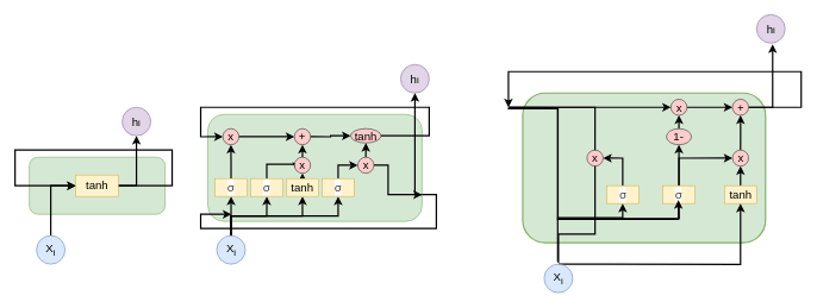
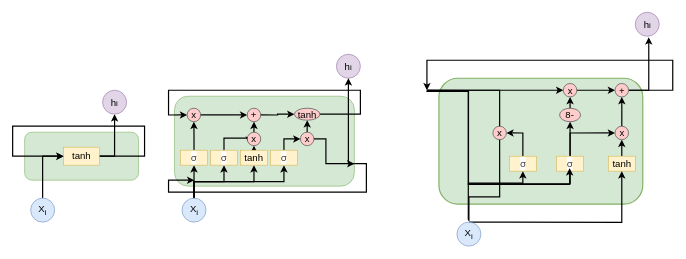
  <mxCell id="0" />
  <mxCell id="1" parent="0" />
  <mxCell id="2" value="" style="rounded=1;whiteSpace=wrap;html=1;fillColor=#d5e8d4;strokeColor=#82b366;" parent="1" vertex="1"><mxGeometry x="40" y="220" width="190" height="80" as="geometry" /></mxCell>
  <mxCell id="3" style="edgeStyle=orthogonalEdgeStyle;rounded=0;orthogonalLoop=1;jettySize=auto;html=1;exitX=0.5;exitY=0;exitDx=0;exitDy=0;entryX=0;entryY=0.5;entryDx=0;entryDy=0;strokeWidth=2;" parent="1" source="4" target="6" edge="1"><mxGeometry relative="1" as="geometry" /></mxCell>
  <mxCell id="4" value="&lt;font style=&quot;font-size: 16px&quot;&gt;X&lt;sub&gt;i&lt;/sub&gt;&lt;/font&gt;" style="ellipse;whiteSpace=wrap;html=1;aspect=fixed;fillColor=#dae8fc;strokeColor=#6c8ebf;" parent="1" vertex="1"><mxGeometry x="50" y="330" width="40" height="40" as="geometry" /></mxCell>
  <mxCell id="5" style="edgeStyle=orthogonalEdgeStyle;rounded=0;orthogonalLoop=1;jettySize=auto;html=1;exitX=1;exitY=0.5;exitDx=0;exitDy=0;entryX=0.5;entryY=1;entryDx=0;entryDy=0;strokeWidth=2;" parent="1" source="6" target="7" edge="1"><mxGeometry relative="1" as="geometry" /></mxCell>
  <mxCell id="6" value="&lt;font style=&quot;font-size: 16px&quot;&gt;tanh&lt;/font&gt;" style="rounded=0;whiteSpace=wrap;html=1;fillColor=#fff2cc;strokeColor=#d6b656;" parent="1" vertex="1"><mxGeometry x="105" y="245" width="60" height="30" as="geometry" /></mxCell>
  <mxCell id="7" value="&lt;font&gt;&lt;sub&gt;&lt;span style=&quot;font-size: 16px&quot;&gt;h&lt;/span&gt;&lt;span style=&quot;font-size: 13.333px&quot;&gt;i&lt;/span&gt;&lt;/sub&gt;&lt;/font&gt;" style="ellipse;whiteSpace=wrap;html=1;aspect=fixed;fillColor=#e1d5e7;strokeColor=#9673a6;" parent="1" vertex="1"><mxGeometry x="170" y="150" width="40" height="40" as="geometry" /></mxCell>
  <mxCell id="8" style="edgeStyle=orthogonalEdgeStyle;rounded=0;orthogonalLoop=1;jettySize=auto;html=1;entryX=0;entryY=0.5;entryDx=0;entryDy=0;exitX=1;exitY=0.5;exitDx=0;exitDy=0;strokeWidth=2;" parent="1" source="6" target="6" edge="1"><mxGeometry relative="1" as="geometry"><mxPoint x="200" y="110" as="sourcePoint" /><Array as="points"><mxPoint x="240" y="260" /><mxPoint x="240" y="210" /><mxPoint x="20" y="210" /><mxPoint x="20" y="260" /></Array></mxGeometry></mxCell>
  <mxCell id="9" value="" style="rounded=1;whiteSpace=wrap;html=1;fillColor=#d5e8d4;strokeColor=#82b366;" parent="1" vertex="1"><mxGeometry x="290" y="160" width="300" height="150" as="geometry" /></mxCell>
  <mxCell id="10" style="edgeStyle=orthogonalEdgeStyle;rounded=0;orthogonalLoop=1;jettySize=auto;html=1;exitX=0.5;exitY=0;exitDx=0;exitDy=0;entryX=0.5;entryY=1;entryDx=0;entryDy=0;strokeWidth=2;" parent="1" source="14" target="19" edge="1"><mxGeometry relative="1" as="geometry" /></mxCell>
  <mxCell id="11" style="edgeStyle=orthogonalEdgeStyle;rounded=0;orthogonalLoop=1;jettySize=auto;html=1;exitX=0.5;exitY=0;exitDx=0;exitDy=0;entryX=0.5;entryY=1;entryDx=0;entryDy=0;strokeWidth=2;" parent="1" source="14" target="16" edge="1"><mxGeometry relative="1" as="geometry" /></mxCell>
  <mxCell id="12" style="edgeStyle=orthogonalEdgeStyle;rounded=0;orthogonalLoop=1;jettySize=auto;html=1;exitX=0.5;exitY=0;exitDx=0;exitDy=0;entryX=0.5;entryY=1;entryDx=0;entryDy=0;strokeWidth=2;" parent="1" source="14" target="21" edge="1"><mxGeometry relative="1" as="geometry" /></mxCell>
  <mxCell id="13" style="edgeStyle=orthogonalEdgeStyle;rounded=0;orthogonalLoop=1;jettySize=auto;html=1;exitX=0.5;exitY=0;exitDx=0;exitDy=0;entryX=0.5;entryY=1;entryDx=0;entryDy=0;strokeWidth=2;" parent="1" source="14" target="23" edge="1"><mxGeometry relative="1" as="geometry" /></mxCell>
  <mxCell id="14" value="&lt;font style=&quot;font-size: 16px&quot;&gt;X&lt;sub&gt;i&lt;/sub&gt;&lt;/font&gt;" style="ellipse;whiteSpace=wrap;html=1;aspect=fixed;fillColor=#dae8fc;strokeColor=#6c8ebf;" parent="1" vertex="1"><mxGeometry x="302.5" y="330" width="40" height="40" as="geometry" /></mxCell>
  <mxCell id="15" style="edgeStyle=orthogonalEdgeStyle;rounded=0;orthogonalLoop=1;jettySize=auto;html=1;exitX=0.5;exitY=0;exitDx=0;exitDy=0;entryX=0;entryY=1;entryDx=0;entryDy=0;strokeWidth=2;" parent="1" source="16" target="27" edge="1"><mxGeometry relative="1" as="geometry" /></mxCell>
  <mxCell id="16" value="&lt;span style=&quot;color: rgb(51 , 51 , 51) ; font-family: &amp;#34;open sans&amp;#34; , &amp;#34;clear sans&amp;#34; , &amp;#34;helvetica neue&amp;#34; , &amp;#34;helvetica&amp;#34; , &amp;#34;arial&amp;#34; , sans-serif ; font-size: 16px ; white-space: pre-wrap ; background-color: rgb(255 , 255 , 255)&quot;&gt;σ&lt;/span&gt;" style="rounded=0;whiteSpace=wrap;html=1;fillColor=#fff2cc;strokeColor=#d6b656;" parent="1" vertex="1"><mxGeometry x="350" y="250" width="45" height="25" as="geometry" /></mxCell>
  <mxCell id="17" value="&lt;font&gt;&lt;sub&gt;&lt;span style=&quot;font-size: 16px&quot;&gt;h&lt;/span&gt;&lt;span style=&quot;font-size: 13.333px&quot;&gt;i&lt;/span&gt;&lt;/sub&gt;&lt;/font&gt;" style="ellipse;whiteSpace=wrap;html=1;aspect=fixed;fillColor=#e1d5e7;strokeColor=#9673a6;" parent="1" vertex="1"><mxGeometry x="560" y="90" width="40" height="40" as="geometry" /></mxCell>
  <mxCell id="18" style="edgeStyle=orthogonalEdgeStyle;rounded=0;orthogonalLoop=1;jettySize=auto;html=1;exitX=0.5;exitY=0;exitDx=0;exitDy=0;entryX=0.5;entryY=1;entryDx=0;entryDy=0;strokeWidth=2;" parent="1" source="19" target="25" edge="1"><mxGeometry relative="1" as="geometry" /></mxCell>
  <mxCell id="19" value="&lt;span style=&quot;color: rgb(51 , 51 , 51) ; font-family: &amp;#34;open sans&amp;#34; , &amp;#34;clear sans&amp;#34; , &amp;#34;helvetica neue&amp;#34; , &amp;#34;helvetica&amp;#34; , &amp;#34;arial&amp;#34; , sans-serif ; font-size: 16px ; white-space: pre-wrap ; background-color: rgb(255 , 255 , 255)&quot;&gt;σ&lt;/span&gt;" style="rounded=0;whiteSpace=wrap;html=1;fillColor=#fff2cc;strokeColor=#d6b656;" parent="1" vertex="1"><mxGeometry x="300" y="250" width="45" height="25" as="geometry" /></mxCell>
  <mxCell id="20" style="edgeStyle=orthogonalEdgeStyle;rounded=0;orthogonalLoop=1;jettySize=auto;html=1;exitX=0.5;exitY=0;exitDx=0;exitDy=0;entryX=0.5;entryY=1;entryDx=0;entryDy=0;strokeWidth=2;" parent="1" source="21" target="27" edge="1"><mxGeometry relative="1" as="geometry" /></mxCell>
  <mxCell id="21" value="&lt;font style=&quot;font-size: 16px&quot;&gt;tanh&lt;/font&gt;" style="rounded=0;whiteSpace=wrap;html=1;fillColor=#fff2cc;strokeColor=#d6b656;" parent="1" vertex="1"><mxGeometry x="400" y="250" width="45" height="25" as="geometry" /></mxCell>
  <mxCell id="22" style="edgeStyle=orthogonalEdgeStyle;rounded=0;orthogonalLoop=1;jettySize=auto;html=1;exitX=0.5;exitY=0;exitDx=0;exitDy=0;entryX=0;entryY=0.5;entryDx=0;entryDy=0;strokeWidth=2;" parent="1" source="23" target="32" edge="1"><mxGeometry relative="1" as="geometry"><Array as="points"><mxPoint x="473" y="231" /></Array></mxGeometry></mxCell>
  <mxCell id="23" value="&lt;span style=&quot;color: rgb(51 , 51 , 51) ; font-family: &amp;#34;open sans&amp;#34; , &amp;#34;clear sans&amp;#34; , &amp;#34;helvetica neue&amp;#34; , &amp;#34;helvetica&amp;#34; , &amp;#34;arial&amp;#34; , sans-serif ; font-size: 16px ; white-space: pre-wrap ; background-color: rgb(255 , 255 , 255)&quot;&gt;σ&lt;/span&gt;" style="rounded=0;whiteSpace=wrap;html=1;fillColor=#fff2cc;strokeColor=#d6b656;" parent="1" vertex="1"><mxGeometry x="450" y="250" width="45" height="25" as="geometry" /></mxCell>
  <mxCell id="24" style="edgeStyle=orthogonalEdgeStyle;rounded=0;orthogonalLoop=1;jettySize=auto;html=1;exitX=1;exitY=0.5;exitDx=0;exitDy=0;entryX=0;entryY=0.5;entryDx=0;entryDy=0;strokeWidth=2;" parent="1" source="25" target="29" edge="1"><mxGeometry relative="1" as="geometry" /></mxCell>
  <mxCell id="25" value="&lt;span style=&quot;font-size: 16px&quot;&gt;x&lt;/span&gt;" style="ellipse;whiteSpace=wrap;html=1;aspect=fixed;fillColor=#ffcccc;strokeColor=#36393d;" parent="1" vertex="1"><mxGeometry x="311" y="180" width="22.5" height="22.5" as="geometry" /></mxCell>
  <mxCell id="26" style="edgeStyle=orthogonalEdgeStyle;rounded=0;orthogonalLoop=1;jettySize=auto;html=1;exitX=0.5;exitY=0;exitDx=0;exitDy=0;entryX=0.5;entryY=1;entryDx=0;entryDy=0;strokeWidth=2;" parent="1" source="27" target="29" edge="1"><mxGeometry relative="1" as="geometry" /></mxCell>
  <mxCell id="27" value="&lt;span style=&quot;font-size: 16px&quot;&gt;x&lt;/span&gt;" style="ellipse;whiteSpace=wrap;html=1;aspect=fixed;fillColor=#ffcccc;strokeColor=#36393d;" parent="1" vertex="1"><mxGeometry x="411.25" y="220" width="22.5" height="22.5" as="geometry" /></mxCell>
  <mxCell id="28" style="edgeStyle=orthogonalEdgeStyle;rounded=0;orthogonalLoop=1;jettySize=auto;html=1;exitX=1;exitY=0.5;exitDx=0;exitDy=0;entryX=0;entryY=0.5;entryDx=0;entryDy=0;strokeWidth=2;" parent="1" source="29" target="34" edge="1"><mxGeometry relative="1" as="geometry" /></mxCell>
  <mxCell id="29" value="&lt;span style=&quot;font-size: 16px&quot;&gt;+&lt;/span&gt;" style="ellipse;whiteSpace=wrap;html=1;aspect=fixed;fillColor=#ffcccc;strokeColor=#36393d;" parent="1" vertex="1"><mxGeometry x="411.25" y="180" width="22.5" height="22.5" as="geometry" /></mxCell>
  <mxCell id="30" style="edgeStyle=orthogonalEdgeStyle;rounded=0;orthogonalLoop=1;jettySize=auto;html=1;exitX=0.5;exitY=0;exitDx=0;exitDy=0;strokeWidth=2;" parent="1" source="32" target="34" edge="1"><mxGeometry relative="1" as="geometry" /></mxCell>
  <mxCell id="31" style="edgeStyle=orthogonalEdgeStyle;rounded=0;orthogonalLoop=1;jettySize=auto;html=1;exitX=1;exitY=0.5;exitDx=0;exitDy=0;entryX=1;entryY=0.75;entryDx=0;entryDy=0;strokeWidth=2;" parent="1" source="32" target="9" edge="1"><mxGeometry relative="1" as="geometry" /></mxCell>
  <mxCell id="32" value="&lt;span style=&quot;font-size: 16px&quot;&gt;x&lt;/span&gt;" style="ellipse;whiteSpace=wrap;html=1;aspect=fixed;fillColor=#ffcccc;strokeColor=#36393d;" parent="1" vertex="1"><mxGeometry x="500" y="220" width="22.5" height="22.5" as="geometry" /></mxCell>
  <mxCell id="33" style="edgeStyle=orthogonalEdgeStyle;rounded=0;orthogonalLoop=1;jettySize=auto;html=1;exitX=1;exitY=0.5;exitDx=0;exitDy=0;entryX=0;entryY=0.5;entryDx=0;entryDy=0;strokeWidth=2;" parent="1" source="34" target="25" edge="1"><mxGeometry relative="1" as="geometry"><Array as="points"><mxPoint x="600" y="190" /><mxPoint x="600" y="150" /><mxPoint x="280" y="150" /><mxPoint x="280" y="191" /></Array></mxGeometry></mxCell>
  <mxCell id="34" value="&lt;font style=&quot;font-size: 16px&quot;&gt;tanh&lt;/font&gt;" style="ellipse;whiteSpace=wrap;html=1;fillColor=#ffcccc;strokeColor=#36393d;" parent="1" vertex="1"><mxGeometry x="490" y="180" width="42.5" height="20" as="geometry" /></mxCell>
  <mxCell id="35" style="edgeStyle=orthogonalEdgeStyle;rounded=0;orthogonalLoop=1;jettySize=auto;html=1;exitX=1;exitY=0.75;exitDx=0;exitDy=0;entryX=0.5;entryY=1;entryDx=0;entryDy=0;strokeWidth=2;" parent="1" source="9" target="17" edge="1"><mxGeometry relative="1" as="geometry"><Array as="points"><mxPoint x="580" y="273" /><mxPoint x="580" y="140" /></Array></mxGeometry></mxCell>
  <mxCell id="36" style="edgeStyle=orthogonalEdgeStyle;rounded=0;orthogonalLoop=1;jettySize=auto;html=1;exitX=1;exitY=0.75;exitDx=0;exitDy=0;strokeWidth=2;" parent="1" source="9" edge="1"><mxGeometry relative="1" as="geometry"><Array as="points"><mxPoint x="610" y="273" /><mxPoint x="610" y="320" /><mxPoint x="280" y="320" /><mxPoint x="280" y="300" /><mxPoint x="300" y="300" /></Array><mxPoint x="323" y="300" as="targetPoint" /></mxGeometry></mxCell>
  <mxCell id="37" value="" style="rounded=1;whiteSpace=wrap;html=1;fillColor=#d5e8d4;strokeColor=#82b366;strokeWidth=2;" vertex="1" parent="1"><mxGeometry x="731" y="130" width="340" height="210" as="geometry" /></mxCell>
  <mxCell id="38" value="" style="edgeStyle=orthogonalEdgeStyle;rounded=0;orthogonalLoop=1;jettySize=auto;html=1;strokeWidth=2;" edge="1" parent="1" source="39" target="42"><mxGeometry relative="1" as="geometry" /></mxCell>
  <mxCell id="39" value="&lt;span style=&quot;font-size: 16px&quot;&gt;x&lt;/span&gt;" style="ellipse;whiteSpace=wrap;html=1;aspect=fixed;fillColor=#ffcccc;strokeColor=#36393d;strokeWidth=1;" vertex="1" parent="1"><mxGeometry x="938.5" y="138.75" width="22.5" height="22.5" as="geometry" /></mxCell>
  <mxCell id="40" style="edgeStyle=orthogonalEdgeStyle;rounded=0;orthogonalLoop=1;jettySize=auto;html=1;exitX=1;exitY=0.5;exitDx=0;exitDy=0;strokeWidth=2;entryX=1;entryY=0.5;entryDx=0;entryDy=0;" edge="1" parent="1" source="42"><mxGeometry relative="1" as="geometry"><mxPoint x="711" y="150" as="targetPoint" /><Array as="points"><mxPoint x="1121" y="150" /><mxPoint x="1121" y="100" /><mxPoint x="711" y="100" /></Array></mxGeometry></mxCell>
  <mxCell id="41" style="edgeStyle=orthogonalEdgeStyle;rounded=0;orthogonalLoop=1;jettySize=auto;html=1;exitX=1;exitY=0.5;exitDx=0;exitDy=0;strokeWidth=2;entryX=0.563;entryY=1.043;entryDx=0;entryDy=0;entryPerimeter=0;" edge="1" parent="1" source="42" target="63"><mxGeometry relative="1" as="geometry"><mxPoint x="1081" y="110" as="targetPoint" /><Array as="points"><mxPoint x="1081" y="150" /></Array></mxGeometry></mxCell>
  <mxCell id="42" value="&lt;span style=&quot;font-size: 16px&quot;&gt;+&lt;/span&gt;" style="ellipse;whiteSpace=wrap;html=1;aspect=fixed;fillColor=#ffcccc;strokeColor=#36393d;strokeWidth=1;" vertex="1" parent="1"><mxGeometry x="1024.75" y="138.75" width="22.5" height="22.5" as="geometry" /></mxCell>
  <mxCell id="43" value="&lt;span style=&quot;font-size: 16px&quot;&gt;x&lt;/span&gt;" style="ellipse;whiteSpace=wrap;html=1;aspect=fixed;fillColor=#ffcccc;strokeColor=#36393d;strokeWidth=1;" vertex="1" parent="1"><mxGeometry x="821" y="210" width="22.5" height="22.5" as="geometry" /></mxCell>
  <mxCell id="44" style="edgeStyle=orthogonalEdgeStyle;rounded=0;orthogonalLoop=1;jettySize=auto;html=1;exitX=0.5;exitY=0;exitDx=0;exitDy=0;entryX=0.5;entryY=1;entryDx=0;entryDy=0;strokeWidth=2;" edge="1" parent="1" source="45" target="39"><mxGeometry relative="1" as="geometry" /></mxCell>
- <mxCell id="45" value="&lt;span style=&quot;font-size: 16px&quot;&gt;1-&lt;/span&gt;" style="ellipse;whiteSpace=wrap;html=1;fillColor=#ffcccc;strokeColor=#36393d;strokeWidth=1;" vertex="1" parent="1"><mxGeometry x="932.25" y="180" width="35" height="22.5" as="geometry" /></mxCell>
+ <mxCell id="45" value="&lt;span style=&quot;font-size: 16px&quot;&gt;8-&lt;/span&gt;" style="ellipse;whiteSpace=wrap;html=1;fillColor=#ffcccc;strokeColor=#36393d;strokeWidth=1;" vertex="1" parent="1"><mxGeometry x="932.25" y="180" width="35" height="22.5" as="geometry" /></mxCell>
  <mxCell id="46" style="edgeStyle=orthogonalEdgeStyle;rounded=0;orthogonalLoop=1;jettySize=auto;html=1;exitX=0.5;exitY=0;exitDx=0;exitDy=0;entryX=1;entryY=0.5;entryDx=0;entryDy=0;strokeWidth=2;" edge="1" parent="1" source="47" target="43"><mxGeometry relative="1" as="geometry" /></mxCell>
  <mxCell id="47" value="&lt;span style=&quot;color: rgb(51 , 51 , 51) ; font-family: &amp;#34;open sans&amp;#34; , &amp;#34;clear sans&amp;#34; , &amp;#34;helvetica neue&amp;#34; , &amp;#34;helvetica&amp;#34; , &amp;#34;arial&amp;#34; , sans-serif ; font-size: 16px ; white-space: pre-wrap ; background-color: rgb(255 , 255 , 255)&quot;&gt;σ&lt;/span&gt;" style="rounded=0;whiteSpace=wrap;html=1;fillColor=#fff2cc;strokeColor=#d6b656;strokeWidth=1;" vertex="1" parent="1"><mxGeometry x="848.5" y="260" width="45" height="25" as="geometry" /></mxCell>
  <mxCell id="48" style="edgeStyle=orthogonalEdgeStyle;rounded=0;orthogonalLoop=1;jettySize=auto;html=1;exitX=0.5;exitY=0;exitDx=0;exitDy=0;entryX=0.5;entryY=1;entryDx=0;entryDy=0;strokeWidth=2;" edge="1" parent="1" source="50" target="45"><mxGeometry relative="1" as="geometry" /></mxCell>
  <mxCell id="49" style="edgeStyle=orthogonalEdgeStyle;rounded=0;orthogonalLoop=1;jettySize=auto;html=1;exitX=0.5;exitY=0;exitDx=0;exitDy=0;entryX=0;entryY=0.5;entryDx=0;entryDy=0;strokeWidth=2;" edge="1" parent="1" source="50" target="54"><mxGeometry relative="1" as="geometry"><Array as="points"><mxPoint x="950" y="221" /></Array></mxGeometry></mxCell>
  <mxCell id="50" value="&lt;span style=&quot;color: rgb(51 , 51 , 51) ; font-family: &amp;#34;open sans&amp;#34; , &amp;#34;clear sans&amp;#34; , &amp;#34;helvetica neue&amp;#34; , &amp;#34;helvetica&amp;#34; , &amp;#34;arial&amp;#34; , sans-serif ; font-size: 16px ; white-space: pre-wrap ; background-color: rgb(255 , 255 , 255)&quot;&gt;σ&lt;/span&gt;" style="rounded=0;whiteSpace=wrap;html=1;fillColor=#fff2cc;strokeColor=#d6b656;strokeWidth=1;" vertex="1" parent="1"><mxGeometry x="927.25" y="260" width="45" height="25" as="geometry" /></mxCell>
  <mxCell id="51" style="edgeStyle=orthogonalEdgeStyle;rounded=0;orthogonalLoop=1;jettySize=auto;html=1;exitX=0.5;exitY=0;exitDx=0;exitDy=0;entryX=0.5;entryY=1;entryDx=0;entryDy=0;strokeWidth=2;" edge="1" parent="1" source="52" target="54"><mxGeometry relative="1" as="geometry" /></mxCell>
  <mxCell id="52" value="&lt;font style=&quot;font-size: 16px&quot;&gt;tanh&lt;/font&gt;" style="rounded=0;whiteSpace=wrap;html=1;fillColor=#fff2cc;strokeColor=#d6b656;strokeWidth=1;" vertex="1" parent="1"><mxGeometry x="1013.5" y="260" width="45" height="25" as="geometry" /></mxCell>
  <mxCell id="53" value="" style="edgeStyle=orthogonalEdgeStyle;rounded=0;orthogonalLoop=1;jettySize=auto;html=1;entryX=0.5;entryY=1;entryDx=0;entryDy=0;strokeWidth=2;" edge="1" parent="1" source="54" target="42"><mxGeometry relative="1" as="geometry"><mxPoint x="1036" y="185" as="targetPoint" /></mxGeometry></mxCell>
  <mxCell id="54" value="&lt;span style=&quot;font-size: 16px&quot;&gt;x&lt;/span&gt;" style="ellipse;whiteSpace=wrap;html=1;aspect=fixed;fillColor=#ffcccc;strokeColor=#36393d;strokeWidth=1;" vertex="1" parent="1"><mxGeometry x="1024.75" y="210" width="22.5" height="22.5" as="geometry" /></mxCell>
  <mxCell id="55" style="edgeStyle=orthogonalEdgeStyle;rounded=0;orthogonalLoop=1;jettySize=auto;html=1;exitX=1;exitY=0.5;exitDx=0;exitDy=0;entryX=0.5;entryY=0;entryDx=0;entryDy=0;strokeWidth=2;endArrow=none;endFill=0;" edge="1" parent="1" target="43"><mxGeometry relative="1" as="geometry"><mxPoint x="711" y="150" as="sourcePoint" /><Array as="points"><mxPoint x="832" y="150" /></Array></mxGeometry></mxCell>
  <mxCell id="56" style="edgeStyle=orthogonalEdgeStyle;rounded=0;orthogonalLoop=1;jettySize=auto;html=1;exitX=1;exitY=0.5;exitDx=0;exitDy=0;entryX=0;entryY=0.5;entryDx=0;entryDy=0;strokeWidth=2;" edge="1" parent="1" target="39"><mxGeometry relative="1" as="geometry"><mxPoint x="711" y="150" as="sourcePoint" /><Array as="points"><mxPoint x="821" y="150" /><mxPoint x="821" y="150" /></Array></mxGeometry></mxCell>
  <mxCell id="57" style="edgeStyle=orthogonalEdgeStyle;rounded=0;orthogonalLoop=1;jettySize=auto;html=1;exitX=1;exitY=0.5;exitDx=0;exitDy=0;entryX=0.5;entryY=1;entryDx=0;entryDy=0;strokeWidth=2;" edge="1" parent="1" target="47"><mxGeometry relative="1" as="geometry"><mxPoint x="711" y="150" as="sourcePoint" /></mxGeometry></mxCell>
  <mxCell id="58" style="edgeStyle=orthogonalEdgeStyle;rounded=0;orthogonalLoop=1;jettySize=auto;html=1;exitX=1;exitY=0.5;exitDx=0;exitDy=0;strokeWidth=2;" edge="1" parent="1"><mxGeometry relative="1" as="geometry"><mxPoint x="710" y="152" as="sourcePoint" /><mxPoint x="949" y="280" as="targetPoint" /><Array as="points"><mxPoint x="780" y="152" /><mxPoint x="780" y="307" /><mxPoint x="949" y="307" /></Array></mxGeometry></mxCell>
  <mxCell id="59" style="edgeStyle=orthogonalEdgeStyle;rounded=0;orthogonalLoop=1;jettySize=auto;html=1;exitX=0.5;exitY=0;exitDx=0;exitDy=0;strokeWidth=2;entryX=0.5;entryY=1;entryDx=0;entryDy=0;endArrow=none;endFill=0;" edge="1" parent="1" target="43"><mxGeometry relative="1" as="geometry"><mxPoint x="781" y="368" as="sourcePoint" /><mxPoint x="832" y="250" as="targetPoint" /><Array as="points"><mxPoint x="781" y="328" /><mxPoint x="832" y="328" /></Array></mxGeometry></mxCell>
  <mxCell id="60" style="edgeStyle=orthogonalEdgeStyle;rounded=0;orthogonalLoop=1;jettySize=auto;html=1;exitX=0.5;exitY=0;exitDx=0;exitDy=0;entryX=0.5;entryY=1;entryDx=0;entryDy=0;strokeWidth=2;" edge="1" parent="1" target="52"><mxGeometry relative="1" as="geometry"><mxPoint x="781" y="370" as="sourcePoint" /></mxGeometry></mxCell>
  <mxCell id="61" style="edgeStyle=orthogonalEdgeStyle;rounded=0;orthogonalLoop=1;jettySize=auto;html=1;exitX=0.5;exitY=0;exitDx=0;exitDy=0;strokeWidth=2;endArrow=none;endFill=0;" edge="1" parent="1"><mxGeometry relative="1" as="geometry"><mxPoint x="780" y="366" as="sourcePoint" /><mxPoint x="950" y="285" as="targetPoint" /><Array as="points"><mxPoint x="780" y="306" /><mxPoint x="950" y="306" /></Array></mxGeometry></mxCell>
  <mxCell id="62" value="&lt;font style=&quot;font-size: 16px&quot;&gt;X&lt;sub&gt;i&lt;/sub&gt;&lt;/font&gt;" style="ellipse;whiteSpace=wrap;html=1;aspect=fixed;fillColor=#dae8fc;strokeColor=#6c8ebf;" vertex="1" parent="1"><mxGeometry x="761" y="370" width="40" height="40" as="geometry" /></mxCell>
  <mxCell id="63" value="&lt;font&gt;&lt;sub&gt;&lt;span style=&quot;font-size: 16px&quot;&gt;h&lt;/span&gt;&lt;span style=&quot;font-size: 13.333px&quot;&gt;i&lt;/span&gt;&lt;/sub&gt;&lt;/font&gt;" style="ellipse;whiteSpace=wrap;html=1;aspect=fixed;fillColor=#e1d5e7;strokeColor=#9673a6;" vertex="1" parent="1"><mxGeometry x="1058.5" y="20" width="40" height="40" as="geometry" /></mxCell>
